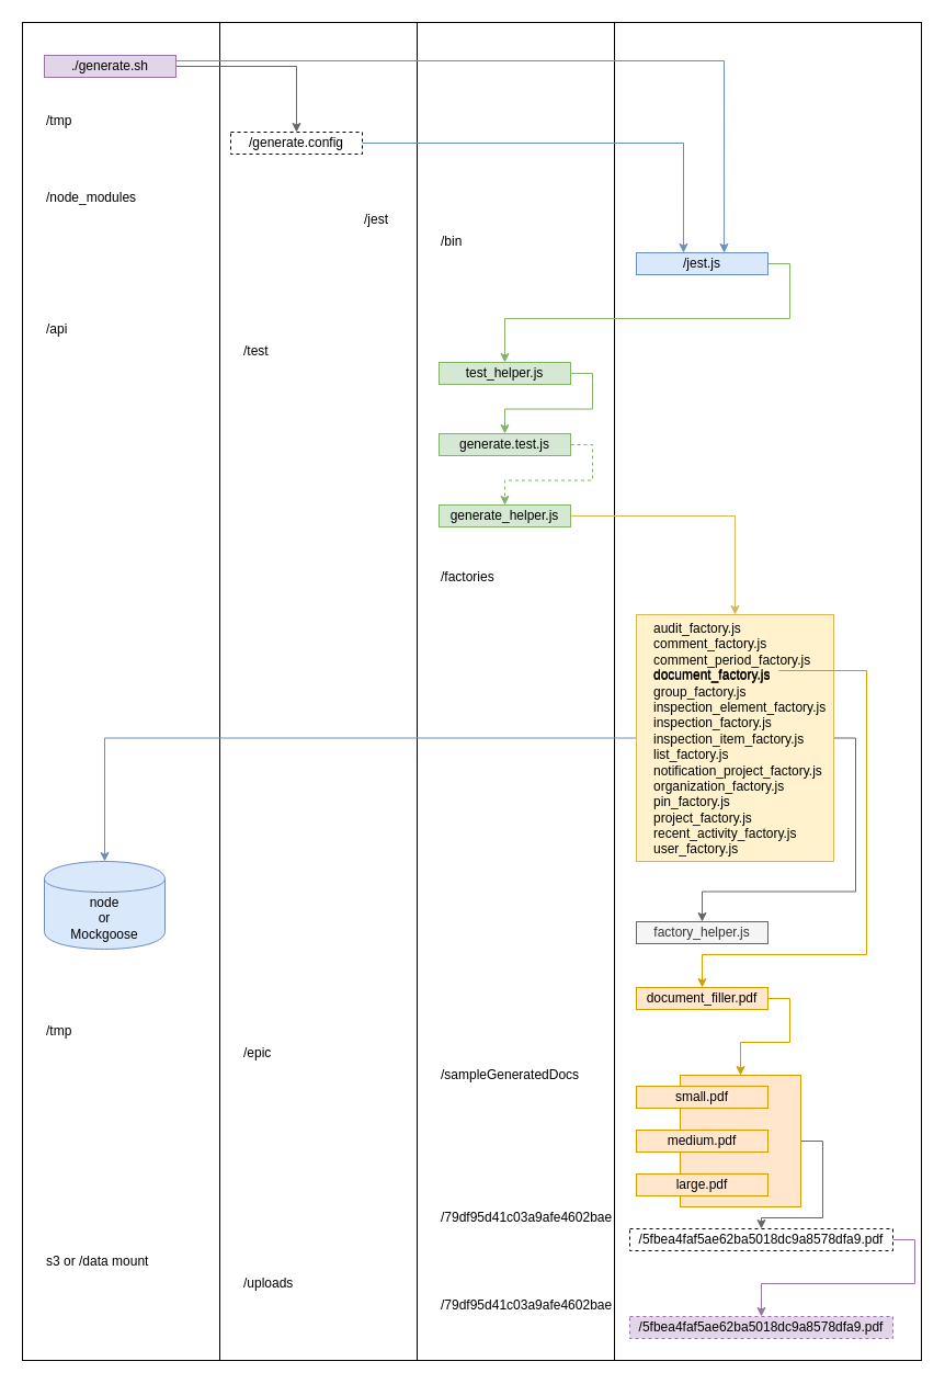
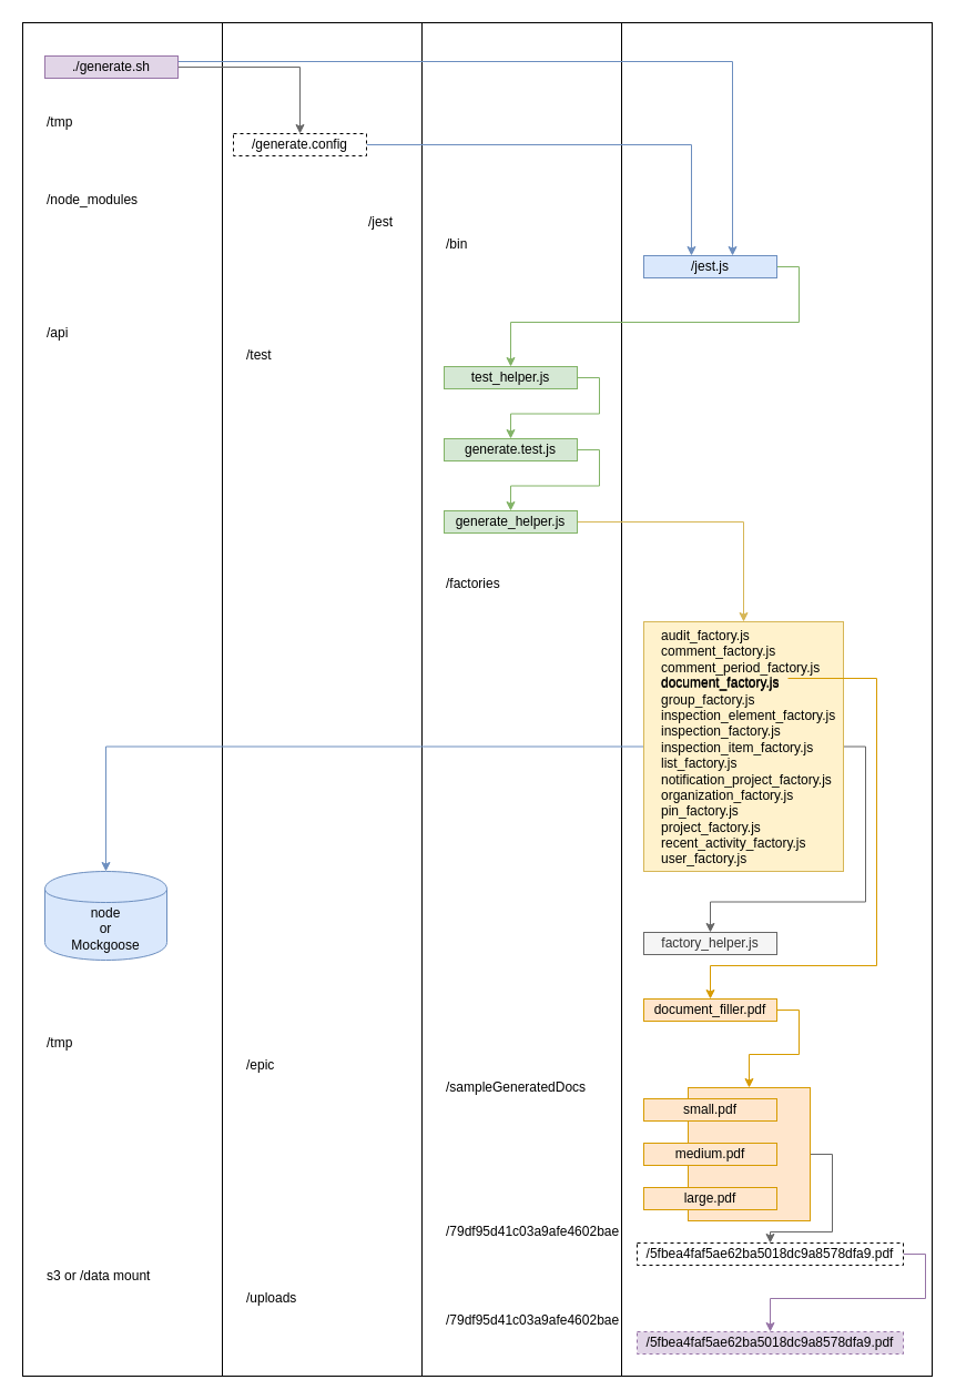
  <mxCell id="0" />
  <mxCell id="1" parent="0" />
  <mxCell id="2" value="" style="rounded=0;whiteSpace=wrap;html=1;align=left;" vertex="1" parent="1"><mxGeometry x="20" y="20" width="720" height="690" as="geometry" /></mxCell>
  <mxCell id="3" value="" style="rounded=0;whiteSpace=wrap;html=1;align=left;" vertex="1" parent="1"><mxGeometry x="20" y="20" width="180" height="1220" as="geometry" /></mxCell>
  <mxCell id="4" value="" style="rounded=0;whiteSpace=wrap;html=1;align=left;" vertex="1" parent="1"><mxGeometry x="200" y="20" width="180" height="1220" as="geometry" /></mxCell>
  <mxCell id="5" value="" style="rounded=0;whiteSpace=wrap;html=1;align=left;" vertex="1" parent="1"><mxGeometry x="380" y="20" width="180" height="1220" as="geometry" /></mxCell>
  <mxCell id="6" value="" style="rounded=0;whiteSpace=wrap;html=1;align=left;" vertex="1" parent="1"><mxGeometry x="560" y="20" width="280" height="1220" as="geometry" /></mxCell>
  <mxCell id="7" style="edgeStyle=orthogonalEdgeStyle;rounded=0;orthogonalLoop=1;jettySize=auto;html=1;exitX=1;exitY=0.25;exitDx=0;exitDy=0;entryX=0.667;entryY=0;entryDx=0;entryDy=0;fillColor=#dae8fc;strokeColor=#6c8ebf;entryPerimeter=0;" edge="1" parent="1" source="9" target="18"><mxGeometry relative="1" as="geometry"><Array as="points"><mxPoint x="660" y="55" /></Array></mxGeometry></mxCell>
  <mxCell id="8" style="edgeStyle=orthogonalEdgeStyle;rounded=0;orthogonalLoop=1;jettySize=auto;html=1;exitX=1;exitY=0.5;exitDx=0;exitDy=0;entryX=0.5;entryY=0;entryDx=0;entryDy=0;fillColor=#f5f5f5;strokeColor=#666666;" edge="1" parent="1" source="9" target="35"><mxGeometry relative="1" as="geometry" /></mxCell>
  <mxCell id="9" value="./generate.sh" style="rounded=0;whiteSpace=wrap;html=1;fillColor=#e1d5e7;strokeColor=#9673a6;" vertex="1" parent="1"><mxGeometry x="40" y="50" width="120" height="20" as="geometry" /></mxCell>
  <mxCell id="10" value="/test" style="text;html=1;strokeColor=none;fillColor=none;align=left;verticalAlign=middle;whiteSpace=wrap;rounded=0;" vertex="1" parent="1"><mxGeometry x="220" y="310" width="30" height="20" as="geometry" /></mxCell>
  <mxCell id="11" value="/factories" style="text;html=1;strokeColor=none;fillColor=none;align=left;verticalAlign=middle;whiteSpace=wrap;rounded=0;" vertex="1" parent="1"><mxGeometry x="400" y="516" width="30" height="20" as="geometry" /></mxCell>
- <mxCell id="12" style="edgeStyle=orthogonalEdgeStyle;rounded=0;orthogonalLoop=1;jettySize=auto;html=1;exitX=1;exitY=0.5;exitDx=0;exitDy=0;entryX=0.5;entryY=0;entryDx=0;entryDy=0;fillColor=#d5e8d4;strokeColor=#82b366;dashed=1;" edge="1" parent="1" source="13" target="23"><mxGeometry relative="1" as="geometry" /></mxCell>
+ <mxCell id="12" style="edgeStyle=orthogonalEdgeStyle;rounded=0;orthogonalLoop=1;jettySize=auto;html=1;exitX=1;exitY=0.5;exitDx=0;exitDy=0;entryX=0.5;entryY=0;entryDx=0;entryDy=0;fillColor=#d5e8d4;strokeColor=#82b366;" edge="1" parent="1" source="13" target="23"><mxGeometry relative="1" as="geometry" /></mxCell>
  <mxCell id="13" value="generate.test.js" style="rounded=0;whiteSpace=wrap;html=1;fillColor=#d5e8d4;strokeColor=#82b366;" vertex="1" parent="1"><mxGeometry x="400" y="395" width="120" height="20" as="geometry" /></mxCell>
  <mxCell id="14" value="/node_modules" style="text;html=1;strokeColor=none;fillColor=none;align=left;verticalAlign=middle;whiteSpace=wrap;rounded=0;" vertex="1" parent="1"><mxGeometry x="40" y="170" width="100" height="20" as="geometry" /></mxCell>
  <mxCell id="15" value="/jest" style="text;html=1;strokeColor=none;fillColor=none;align=left;verticalAlign=middle;whiteSpace=wrap;rounded=0;" vertex="1" parent="1"><mxGeometry x="330" y="190" width="30" height="20" as="geometry" /></mxCell>
  <mxCell id="16" value="/bin" style="text;html=1;strokeColor=none;fillColor=none;align=left;verticalAlign=middle;whiteSpace=wrap;rounded=0;" vertex="1" parent="1"><mxGeometry x="400" y="210" width="30" height="20" as="geometry" /></mxCell>
  <mxCell id="17" style="edgeStyle=orthogonalEdgeStyle;rounded=0;orthogonalLoop=1;jettySize=auto;html=1;exitX=1;exitY=0.5;exitDx=0;exitDy=0;fillColor=#d5e8d4;strokeColor=#82b366;" edge="1" parent="1" source="18" target="21"><mxGeometry relative="1" as="geometry" /></mxCell>
  <mxCell id="18" value="/jest.js" style="rounded=0;whiteSpace=wrap;html=1;fillColor=#dae8fc;strokeColor=#6c8ebf;" vertex="1" parent="1"><mxGeometry x="580" y="230" width="120" height="20" as="geometry" /></mxCell>
  <mxCell id="19" value="/api" style="text;html=1;strokeColor=none;fillColor=none;align=left;verticalAlign=middle;whiteSpace=wrap;rounded=0;" vertex="1" parent="1"><mxGeometry x="40" y="290" width="30" height="20" as="geometry" /></mxCell>
  <mxCell id="20" style="edgeStyle=orthogonalEdgeStyle;rounded=0;orthogonalLoop=1;jettySize=auto;html=1;exitX=1;exitY=0.5;exitDx=0;exitDy=0;entryX=0.5;entryY=0;entryDx=0;entryDy=0;fillColor=#d5e8d4;strokeColor=#82b366;" edge="1" parent="1" source="21" target="13"><mxGeometry relative="1" as="geometry" /></mxCell>
  <mxCell id="21" value="test_helper.js" style="rounded=0;whiteSpace=wrap;html=1;fillColor=#d5e8d4;strokeColor=#82b366;" vertex="1" parent="1"><mxGeometry x="400" y="330" width="120" height="20" as="geometry" /></mxCell>
  <mxCell id="22" style="edgeStyle=orthogonalEdgeStyle;rounded=0;orthogonalLoop=1;jettySize=auto;html=1;exitX=1;exitY=0.5;exitDx=0;exitDy=0;fillColor=#fff2cc;strokeColor=#d6b656;entryX=0.5;entryY=0;entryDx=0;entryDy=0;" edge="1" parent="1" source="23" target="29"><mxGeometry relative="1" as="geometry"><mxPoint x="672" y="550" as="targetPoint" /></mxGeometry></mxCell>
  <mxCell id="23" value="generate_helper.js" style="rounded=0;whiteSpace=wrap;html=1;fillColor=#d5e8d4;strokeColor=#82b366;" vertex="1" parent="1"><mxGeometry x="400" y="460" width="120" height="20" as="geometry" /></mxCell>
  <mxCell id="24" value="factory_helper.js" style="rounded=0;whiteSpace=wrap;html=1;fillColor=#f5f5f5;strokeColor=#666666;fontColor=#333333;" vertex="1" parent="1"><mxGeometry x="580" y="840" width="120" height="20" as="geometry" /></mxCell>
  <mxCell id="25" style="edgeStyle=orthogonalEdgeStyle;rounded=0;orthogonalLoop=1;jettySize=auto;html=1;exitX=1;exitY=0.5;exitDx=0;exitDy=0;entryX=0.5;entryY=0;entryDx=0;entryDy=0;fillColor=#ffe6cc;strokeColor=#d79b00;" edge="1" parent="1" source="26" target="47"><mxGeometry relative="1" as="geometry" /></mxCell>
  <mxCell id="26" value="document_filler.pdf" style="rounded=0;whiteSpace=wrap;html=1;fillColor=#ffe6cc;strokeColor=#d79b00;" vertex="1" parent="1"><mxGeometry x="580" y="900" width="120" height="20" as="geometry" /></mxCell>
  <mxCell id="27" style="edgeStyle=orthogonalEdgeStyle;rounded=0;orthogonalLoop=1;jettySize=auto;html=1;exitX=1;exitY=0.5;exitDx=0;exitDy=0;entryX=0.5;entryY=0;entryDx=0;entryDy=0;fillColor=#f5f5f5;strokeColor=#666666;" edge="1" parent="1" source="29" target="24"><mxGeometry relative="1" as="geometry" /></mxCell>
  <mxCell id="28" style="edgeStyle=orthogonalEdgeStyle;rounded=0;orthogonalLoop=1;jettySize=auto;html=1;exitX=0;exitY=0.5;exitDx=0;exitDy=0;entryX=0.5;entryY=0;entryDx=0;entryDy=0;fillColor=#dae8fc;strokeColor=#6c8ebf;" edge="1" parent="1" source="29" target="51"><mxGeometry relative="1" as="geometry" /></mxCell>
  <mxCell id="29" value="" style="rounded=0;whiteSpace=wrap;html=1;align=left;fillColor=#fff2cc;strokeColor=#d6b656;" vertex="1" parent="1"><mxGeometry x="580" y="560" width="180" height="225" as="geometry" /></mxCell>
  <mxCell id="30" value="&lt;blockquote style=&quot;margin: 0 0 0 40px ; border: none ; padding: 0px&quot;&gt;&lt;/blockquote&gt;audit_factory.js&lt;br&gt;&lt;blockquote style=&quot;margin: 0 0 0 40px ; border: none ; padding: 0px&quot;&gt;&lt;/blockquote&gt;comment_factory.js&lt;br&gt;&lt;blockquote style=&quot;margin: 0 0 0 40px ; border: none ; padding: 0px&quot;&gt;&lt;/blockquote&gt;comment_period_factory.js&lt;br&gt;&lt;blockquote style=&quot;margin: 0 0 0 40px ; border: none ; padding: 0px&quot;&gt;&lt;/blockquote&gt;document_factory.js&lt;br&gt;&lt;blockquote style=&quot;margin: 0 0 0 40px ; border: none ; padding: 0px&quot;&gt;&lt;/blockquote&gt;group_factory.js&lt;br&gt;&lt;blockquote style=&quot;margin: 0 0 0 40px ; border: none ; padding: 0px&quot;&gt;&lt;/blockquote&gt;inspection_element_factory.js&lt;br&gt;inspection_factory.js&lt;br&gt;inspection_item_factory.js&lt;br&gt;list_factory.js&lt;br&gt;notification_project_factory.js&lt;br&gt;organization_factory.js&lt;br&gt;pin_factory.js&lt;br&gt;project_factory.js&lt;br&gt;recent_activity_factory.js&lt;br&gt;user_factory.js" style="rounded=0;whiteSpace=wrap;html=1;align=left;verticalAlign=top;strokeColor=none;fillColor=none;" vertex="1" parent="1"><mxGeometry x="594" y="559" width="155" height="216" as="geometry" /></mxCell>
  <mxCell id="31" style="edgeStyle=orthogonalEdgeStyle;rounded=0;orthogonalLoop=1;jettySize=auto;html=1;exitX=1;exitY=0.5;exitDx=0;exitDy=0;entryX=0.5;entryY=0;entryDx=0;entryDy=0;fillColor=#ffe6cc;strokeColor=#d79b00;" edge="1" parent="1" source="32" target="26"><mxGeometry relative="1" as="geometry"><Array as="points"><mxPoint x="790" y="611" /><mxPoint x="790" y="870" /><mxPoint x="640" y="870" /></Array></mxGeometry></mxCell>
  <mxCell id="32" value="&lt;blockquote style=&quot;margin: 0 0 0 40px ; border: none ; padding: 0px&quot;&gt;&lt;/blockquote&gt;document_factory.js&lt;br&gt;&lt;blockquote style=&quot;margin: 0 0 0 40px ; border: none ; padding: 0px&quot;&gt;&lt;/blockquote&gt;" style="rounded=0;whiteSpace=wrap;html=1;align=left;verticalAlign=top;strokeColor=none;fillColor=none;" vertex="1" parent="1"><mxGeometry x="594" y="601" width="116" height="20" as="geometry" /></mxCell>
  <mxCell id="33" value="/tmp" style="text;html=1;strokeColor=none;fillColor=none;align=left;verticalAlign=middle;whiteSpace=wrap;rounded=0;" vertex="1" parent="1"><mxGeometry x="40" y="100" width="100" height="20" as="geometry" /></mxCell>
  <mxCell id="34" style="edgeStyle=orthogonalEdgeStyle;rounded=0;orthogonalLoop=1;jettySize=auto;html=1;exitX=1;exitY=0.5;exitDx=0;exitDy=0;entryX=0.358;entryY=0;entryDx=0;entryDy=0;entryPerimeter=0;fillColor=#dae8fc;strokeColor=#6c8ebf;" edge="1" parent="1" source="35" target="18"><mxGeometry relative="1" as="geometry" /></mxCell>
  <mxCell id="35" value="/generate.config" style="rounded=0;whiteSpace=wrap;html=1;dashed=1;" vertex="1" parent="1"><mxGeometry x="210" y="120" width="120" height="20" as="geometry" /></mxCell>
  <mxCell id="36" value="/tmp" style="text;html=1;strokeColor=none;fillColor=none;align=left;verticalAlign=middle;whiteSpace=wrap;rounded=0;" vertex="1" parent="1"><mxGeometry x="40" y="930" width="100" height="20" as="geometry" /></mxCell>
  <mxCell id="37" value="/epic" style="text;html=1;strokeColor=none;fillColor=none;align=left;verticalAlign=middle;whiteSpace=wrap;rounded=0;" vertex="1" parent="1"><mxGeometry x="220" y="950" width="100" height="20" as="geometry" /></mxCell>
  <mxCell id="38" value="/sampleGeneratedDocs" style="text;html=1;strokeColor=none;fillColor=none;align=left;verticalAlign=middle;whiteSpace=wrap;rounded=0;" vertex="1" parent="1"><mxGeometry x="400" y="970" width="100" height="20" as="geometry" /></mxCell>
  <mxCell id="39" value="/79df95d41c03a9afe4602bae" style="text;html=1;strokeColor=none;fillColor=none;align=left;verticalAlign=middle;whiteSpace=wrap;rounded=0;" vertex="1" parent="1"><mxGeometry x="400" y="1100" width="100" height="20" as="geometry" /></mxCell>
  <mxCell id="40" style="edgeStyle=orthogonalEdgeStyle;rounded=0;orthogonalLoop=1;jettySize=auto;html=1;exitX=1;exitY=0.5;exitDx=0;exitDy=0;fillColor=#e1d5e7;strokeColor=#9673a6;" edge="1" parent="1" source="41" target="45"><mxGeometry relative="1" as="geometry" /></mxCell>
  <mxCell id="41" value="/5fbea4faf5ae62ba5018dc9a8578dfa9.pdf" style="rounded=0;whiteSpace=wrap;html=1;dashed=1;" vertex="1" parent="1"><mxGeometry x="574" y="1120" width="240" height="20" as="geometry" /></mxCell>
  <mxCell id="42" value="s3 or /data mount" style="text;html=1;strokeColor=none;fillColor=none;align=left;verticalAlign=middle;whiteSpace=wrap;rounded=0;" vertex="1" parent="1"><mxGeometry x="40" y="1140" width="100" height="20" as="geometry" /></mxCell>
  <mxCell id="43" value="/uploads" style="text;html=1;strokeColor=none;fillColor=none;align=left;verticalAlign=middle;whiteSpace=wrap;rounded=0;" vertex="1" parent="1"><mxGeometry x="220" y="1160" width="100" height="20" as="geometry" /></mxCell>
  <mxCell id="44" value="/79df95d41c03a9afe4602bae" style="text;html=1;strokeColor=none;fillColor=none;align=left;verticalAlign=middle;whiteSpace=wrap;rounded=0;" vertex="1" parent="1"><mxGeometry x="400" y="1180" width="100" height="20" as="geometry" /></mxCell>
  <mxCell id="45" value="/5fbea4faf5ae62ba5018dc9a8578dfa9.pdf" style="rounded=0;whiteSpace=wrap;html=1;dashed=1;fillColor=#e1d5e7;strokeColor=#9673a6;" vertex="1" parent="1"><mxGeometry x="574" y="1200" width="240" height="20" as="geometry" /></mxCell>
  <mxCell id="46" style="edgeStyle=orthogonalEdgeStyle;rounded=0;orthogonalLoop=1;jettySize=auto;html=1;exitX=1;exitY=0.5;exitDx=0;exitDy=0;entryX=0.5;entryY=0;entryDx=0;entryDy=0;fillColor=#f5f5f5;strokeColor=#666666;" edge="1" parent="1" source="47" target="41"><mxGeometry relative="1" as="geometry"><Array as="points"><mxPoint x="750" y="1040" /><mxPoint x="750" y="1110" /><mxPoint x="694" y="1110" /></Array></mxGeometry></mxCell>
  <mxCell id="47" value="" style="rounded=0;whiteSpace=wrap;html=1;fillColor=#ffe6cc;align=left;strokeColor=#d79b00;" vertex="1" parent="1"><mxGeometry x="620" y="980" width="110" height="120" as="geometry" /></mxCell>
  <mxCell id="48" value="small.pdf" style="rounded=0;whiteSpace=wrap;html=1;fillColor=#ffe6cc;strokeColor=#d79b00;" vertex="1" parent="1"><mxGeometry x="580" y="990" width="120" height="20" as="geometry" /></mxCell>
  <mxCell id="49" value="medium.pdf" style="rounded=0;whiteSpace=wrap;html=1;fillColor=#ffe6cc;strokeColor=#d79b00;" vertex="1" parent="1"><mxGeometry x="580" y="1030" width="120" height="20" as="geometry" /></mxCell>
  <mxCell id="50" value="large.pdf" style="rounded=0;whiteSpace=wrap;html=1;fillColor=#ffe6cc;strokeColor=#d79b00;" vertex="1" parent="1"><mxGeometry x="580" y="1070" width="120" height="20" as="geometry" /></mxCell>
  <mxCell id="51" value="node&lt;br&gt;or&lt;br&gt;Mockgoose" style="shape=cylinder;whiteSpace=wrap;html=1;boundedLbl=1;backgroundOutline=1;fillColor=#dae8fc;align=center;strokeColor=#6c8ebf;" vertex="1" parent="1"><mxGeometry x="40" y="785" width="110" height="80" as="geometry" /></mxCell>
